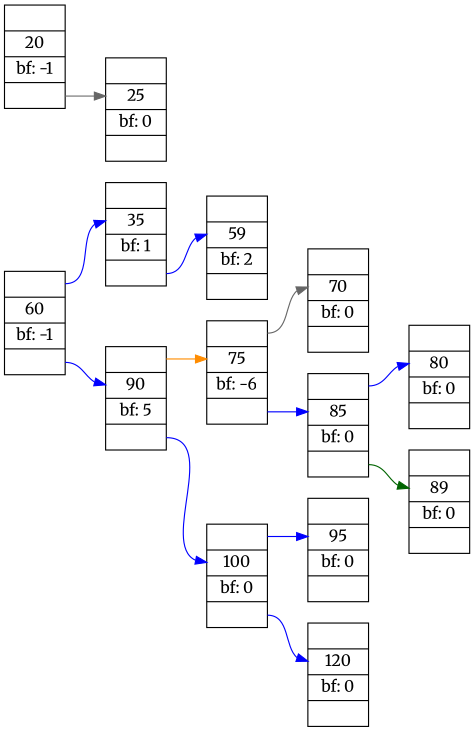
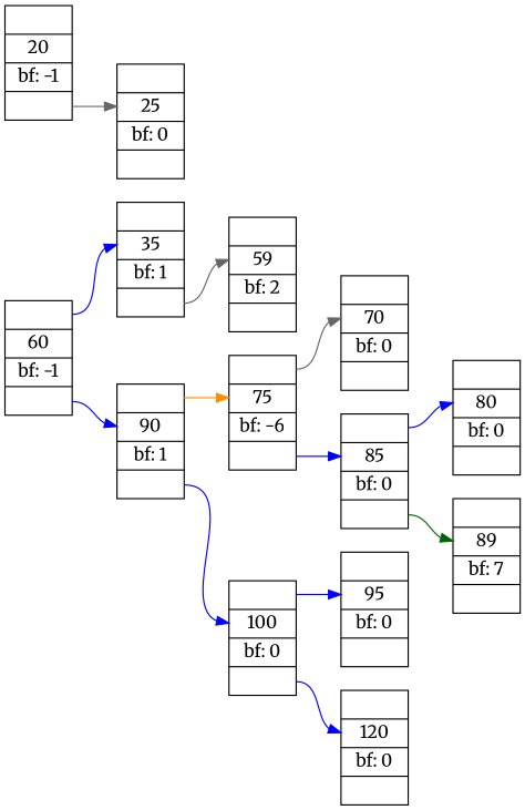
  digraph {
    fontname=Merriweather
    rankdir=LR
    node [fontname=Merriweather shape=record]
    edge [color=blue fontname=Merriweather headport=mid tailport=right]
    n1 [label="<left> | <mid> 60 | bf: -1 | <right> "]
    n2 [label="<left> | <mid> 35 | bf: 1 | <right> "]
-   n3 [label="<left> |<mid> 90 | bf: 5 | <right> "]
+   n3 [label="<left> |<mid> 90 | bf: 1 | <right> "]
    n4 [label="<left> |<mid> 59 | bf: 2 | <right> "]
    n5 [label="<left> | <mid> 75 | bf: -6 | <right> "]
    n6 [label="<left> |<mid> 100 | bf: 0 | <right> "]
    n7 [label="<left> | <mid> 20 | bf: -1 | <right> "]
    n8 [label="<left> |<mid> 25 | bf: 0 | <right> "]
    n9 [label="<left> | <mid> 70 | bf: 0 | <right> "]
    n10 [label="<left> |<mid> 85 | bf: 0 | <right> "]
    n11 [label="<left> | <mid> 95 | bf: 0 | <right> "]
    n12 [label="<left> |<mid> 120 | bf: 0 | <right> "]
    n13 [label="<left> | <mid> 80 | bf: 0 | <right> "]
-   n14 [label="<left> |<mid> 89 | bf: 0 | <right> "]
+   n14 [label="<left> |<mid> 89 | bf: 7 | <right> "]
    n1 -> n2 [tailport=left]
    n1 -> n3
-   n2 -> n4
+   n2 -> n4 [color=gray40]
    n3 -> n5 [color=darkorange tailport=left]
    n3 -> n6
    n5 -> n9 [color=gray40 tailport=left]
    n5 -> n10
    n6 -> n11 [tailport=left]
    n6 -> n12
    n7 -> n8 [color=gray40]
    n10 -> n13 [tailport=left]
    n10 -> n14 [color=darkgreen]
  }
